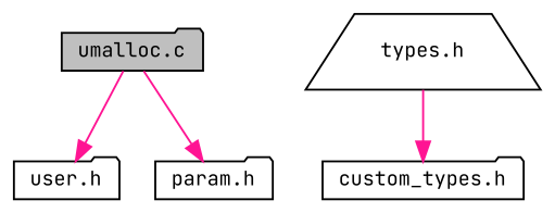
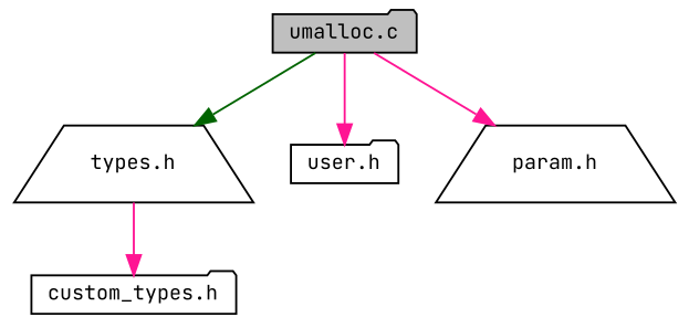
  digraph {
    fontname="JetBrains Mono"
    node [color=black fillcolor=white fontname="JetBrains Mono" fontsize=10 shape=folder style=filled]
    edge [color=deeppink fontname="JetBrains Mono" fontsize=10 labelfontname=Helvetica labelfontsize=10 style=solid]
    n1 [fillcolor=grey75 fontcolor=black height=0.2 label="umalloc.c" width=0.4]
    n2 [height=0.2 label="types.h" shape=trapezium width=0.4]
    n3 [height=0.2 label="user.h" width=0.4]
-   n4 [height=0.2 label="param.h" width=0.4]
+   n4 [height=0.2 label="param.h" shape=trapezium width=0.4]
    n5 [height=0.2 label="custom_types.h" width=0.4]
+   n1 -> n2 [color=darkgreen]
    n1 -> n3
    n1 -> n4
    n2 -> n5
  }
